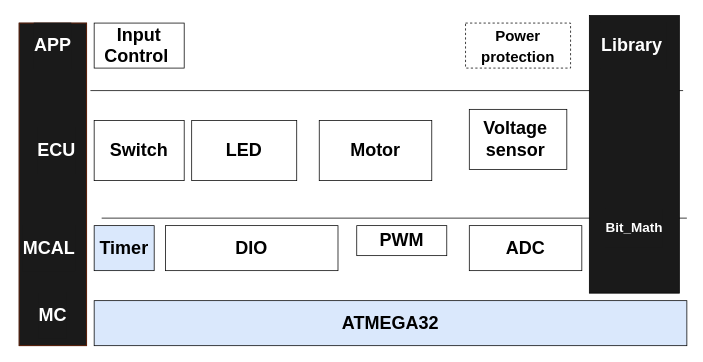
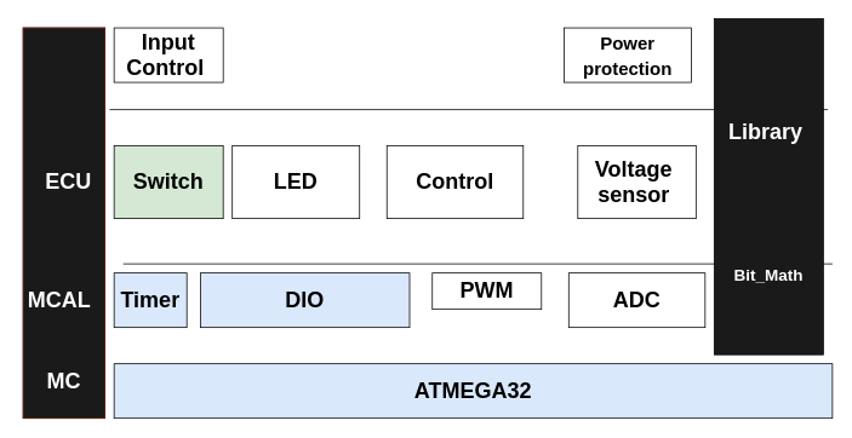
  <mxCell id="0" />
  <mxCell id="1" parent="0" />
- <mxCell id="2" value="&lt;h1&gt;DIO&lt;/h1&gt;" style="rounded=0;whiteSpace=wrap;html=1;" parent="1" vertex="1"><mxGeometry x="220" y="300" width="230" height="60" as="geometry" /></mxCell>
+ <mxCell id="2" value="&lt;h1&gt;DIO&lt;/h1&gt;" style="rounded=0;whiteSpace=wrap;html=1;fillColor=#dae8fc;" parent="1" vertex="1"><mxGeometry x="220" y="300" width="230" height="60" as="geometry" /></mxCell>
  <mxCell id="3" value="&lt;h1&gt;PWM&lt;/h1&gt;" style="rounded=0;whiteSpace=wrap;html=1;" parent="1" vertex="1"><mxGeometry x="475" y="300" width="120" height="40" as="geometry" /></mxCell>
  <mxCell id="4" value="&lt;h1&gt;ADC&lt;/h1&gt;" style="rounded=0;whiteSpace=wrap;html=1;" parent="1" vertex="1"><mxGeometry x="625" y="300" width="150" height="60" as="geometry" /></mxCell>
- <mxCell id="5" value="&lt;h1&gt;Switch&lt;/h1&gt;" style="rounded=0;whiteSpace=wrap;html=1;" parent="1" vertex="1"><mxGeometry x="125" y="160" width="120" height="80" as="geometry" /></mxCell>
- <mxCell id="6" value="&lt;h1&gt;Motor&lt;/h1&gt;" style="rounded=0;whiteSpace=wrap;html=1;" parent="1" vertex="1"><mxGeometry x="425" y="160" width="150" height="80" as="geometry" /></mxCell>
+ <mxCell id="5" value="&lt;h1&gt;Switch&lt;/h1&gt;" style="rounded=0;whiteSpace=wrap;html=1;fillColor=#d5e8d4;" parent="1" vertex="1"><mxGeometry x="125" y="160" width="120" height="80" as="geometry" /></mxCell>
+ <mxCell id="6" value="&lt;h1&gt;Control&lt;/h1&gt;" style="rounded=0;whiteSpace=wrap;html=1;" parent="1" vertex="1"><mxGeometry x="425" y="160" width="150" height="80" as="geometry" /></mxCell>
  <mxCell id="7" value="&lt;h1&gt;LED&lt;/h1&gt;" style="rounded=0;whiteSpace=wrap;html=1;" parent="1" vertex="1"><mxGeometry x="255" y="160" width="140" height="80" as="geometry" /></mxCell>
- <mxCell id="8" value="&lt;h1&gt;Voltage&amp;nbsp; sensor&amp;nbsp;&lt;/h1&gt;" style="rounded=0;whiteSpace=wrap;html=1;" parent="1" vertex="1"><mxGeometry x="625" y="145" width="130" height="80" as="geometry" /></mxCell>
+ <mxCell id="8" value="&lt;h1&gt;Voltage&amp;nbsp; sensor&amp;nbsp;&lt;/h1&gt;" style="rounded=0;whiteSpace=wrap;html=1;" parent="1" vertex="1"><mxGeometry x="635" y="160" width="130" height="80" as="geometry" /></mxCell>
  <mxCell id="9" value="&lt;h1&gt;ATMEGA32&lt;/h1&gt;" style="rounded=0;whiteSpace=wrap;html=1;fillColor=#dae8fc;" parent="1" vertex="1"><mxGeometry x="125" y="400" width="790" height="60" as="geometry" /></mxCell>
  <mxCell id="10" value="&lt;h1&gt;Input Control&amp;nbsp;&lt;/h1&gt;" style="rounded=0;whiteSpace=wrap;html=1;" parent="1" vertex="1"><mxGeometry x="125" y="30" width="120" height="60" as="geometry" /></mxCell>
- <mxCell id="11" value="&lt;h1&gt;&lt;font style=&quot;font-size: 20px&quot;&gt;Power protection&lt;/font&gt;&lt;/h1&gt;" style="rounded=0;whiteSpace=wrap;html=1;dashed=1;" parent="1" vertex="1"><mxGeometry x="620" y="30" width="140" height="60" as="geometry" /></mxCell>
+ <mxCell id="11" value="&lt;h1&gt;&lt;font style=&quot;font-size: 20px&quot;&gt;Power protection&lt;/font&gt;&lt;/h1&gt;" style="rounded=0;whiteSpace=wrap;html=1;" parent="1" vertex="1"><mxGeometry x="620" y="30" width="140" height="60" as="geometry" /></mxCell>
  <mxCell id="12" value="&lt;h1&gt;Timer&lt;/h1&gt;" style="rounded=0;whiteSpace=wrap;html=1;fillColor=#dae8fc;" parent="1" vertex="1"><mxGeometry x="125" y="300" width="80" height="60" as="geometry" /></mxCell>
  <mxCell id="13" value="" style="rounded=0;whiteSpace=wrap;html=1;" parent="1" vertex="1"><mxGeometry x="25" y="30" width="90" height="430" as="geometry" /></mxCell>
  <mxCell id="14" value="&lt;h1&gt;ECUA&lt;/h1&gt;" style="text;html=1;strokeColor=none;fillColor=none;align=center;verticalAlign=middle;whiteSpace=wrap;rounded=0;" parent="1" vertex="1"><mxGeometry x="45" y="190" width="40" height="20" as="geometry" /></mxCell>
  <mxCell id="15" value="&lt;h1&gt;MCAL&lt;/h1&gt;" style="text;html=1;align=center;" parent="1" vertex="1"><mxGeometry x="35" y="300" width="60" height="35" as="geometry" /></mxCell>
  <mxCell id="16" value="&lt;h1&gt;MC&lt;/h1&gt;" style="text;html=1;align=left;" parent="1" vertex="1"><mxGeometry x="45" y="400" width="60" height="30" as="geometry" /></mxCell>
  <mxCell id="17" value="" style="rounded=0;whiteSpace=wrap;html=1;fillColor=#1A1A1A;strokeColor=#6D1F00;fontColor=#ffffff;" parent="1" vertex="1"><mxGeometry x="25" y="30" width="90" height="430" as="geometry" /></mxCell>
- <mxCell id="18" value="&lt;h1&gt;APP&lt;/h1&gt;" style="text;html=1;align=center;verticalAlign=middle;whiteSpace=wrap;rounded=0;fillColor=none;labelBackgroundColor=#1A1A1A;fontColor=#FFFFFF;" parent="1" vertex="1"><mxGeometry x="25" y="30" width="90" height="60" as="geometry" /></mxCell>
  <mxCell id="19" value="&lt;h1&gt;ECU&lt;/h1&gt;" style="text;html=1;align=center;verticalAlign=middle;whiteSpace=wrap;rounded=0;fillColor=none;labelBackgroundColor=#1A1A1A;fontColor=#FFFFFF;" parent="1" vertex="1"><mxGeometry x="30" y="170" width="90" height="60" as="geometry" /></mxCell>
  <mxCell id="20" value="&lt;h1&gt;MCAL&lt;/h1&gt;" style="text;html=1;align=center;verticalAlign=middle;whiteSpace=wrap;rounded=0;fillColor=none;labelBackgroundColor=#1A1A1A;fontColor=#FFFFFF;" parent="1" vertex="1"><mxGeometry x="20" y="300" width="90" height="60" as="geometry" /></mxCell>
  <mxCell id="21" value="&lt;h1&gt;MC&lt;/h1&gt;" style="text;html=1;align=center;verticalAlign=middle;whiteSpace=wrap;rounded=0;fillColor=none;labelBackgroundColor=#1A1A1A;fontColor=#FFFFFF;" parent="1" vertex="1"><mxGeometry x="25" y="390" width="90" height="60" as="geometry" /></mxCell>
  <mxCell id="22" value="" style="endArrow=none;html=1;fontColor=#FFFFFF;" parent="1" edge="1"><mxGeometry width="50" height="50" relative="1" as="geometry"><mxPoint x="120" y="120" as="sourcePoint" /><mxPoint x="910" y="120" as="targetPoint" /></mxGeometry></mxCell>
  <mxCell id="23" value="" style="endArrow=none;html=1;fontColor=#FFFFFF;" parent="1" edge="1"><mxGeometry width="50" height="50" relative="1" as="geometry"><mxPoint x="135" y="290" as="sourcePoint" /><mxPoint x="915" y="290" as="targetPoint" /></mxGeometry></mxCell>
  <mxCell id="24" value="" style="rounded=0;whiteSpace=wrap;html=1;fillColor=#1A1A1A;" vertex="1" parent="1"><mxGeometry x="785" y="20" width="120" height="370" as="geometry" /></mxCell>
- <mxCell id="25" value="&lt;h1&gt;Library&amp;nbsp;&lt;/h1&gt;" style="text;html=1;strokeColor=none;fillColor=none;align=center;verticalAlign=middle;whiteSpace=wrap;rounded=0;fontColor=#FFFFFF;labelBackgroundColor=#1A1A1A;" vertex="1" parent="1"><mxGeometry x="795" y="25" width="100" height="70" as="geometry" /></mxCell>
+ <mxCell id="25" value="&lt;h1&gt;Library&amp;nbsp;&lt;/h1&gt;" style="text;html=1;strokeColor=none;fillColor=none;align=center;verticalAlign=middle;whiteSpace=wrap;rounded=0;fontColor=#FFFFFF;labelBackgroundColor=#1A1A1A;" vertex="1" parent="1"><mxGeometry x="795" y="110" width="100" height="70" as="geometry" /></mxCell>
  <mxCell id="26" value="&lt;h2&gt;Bit_Math&lt;/h2&gt;" style="text;html=1;strokeColor=none;fillColor=none;align=center;verticalAlign=middle;whiteSpace=wrap;rounded=0;fontColor=#FFFFFF;labelBackgroundColor=#1A1A1A;" vertex="1" parent="1"><mxGeometry x="795" y="280" width="100" height="45" as="geometry" /></mxCell>
